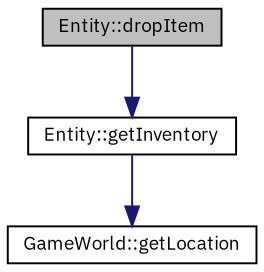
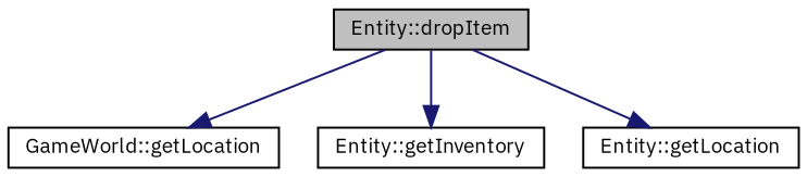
  digraph {
    fontname="IBM Plex Sans"
    rankdir=TB
    node [color=black fillcolor=white fontname="IBM Plex Sans" fontsize=10 shape=record style=filled]
    edge [color=midnightblue fontname="IBM Plex Sans" fontsize=10 labelfontname=Helvetica labelfontsize=10 style=solid]
    n1 [fillcolor=grey75 fontcolor=black height=0.2 label="Entity::dropItem" width=0.4]
    n2 [height=0.2 label="GameWorld::getLocation" width=0.4]
    n3 [height=0.2 label="Entity::getInventory" width=0.4]
-   n3 -> n2
+   n4 [height=0.2 label="Entity::getLocation" width=0.4]
+   n1 -> n2
    n1 -> n3
+   n1 -> n4
  }
